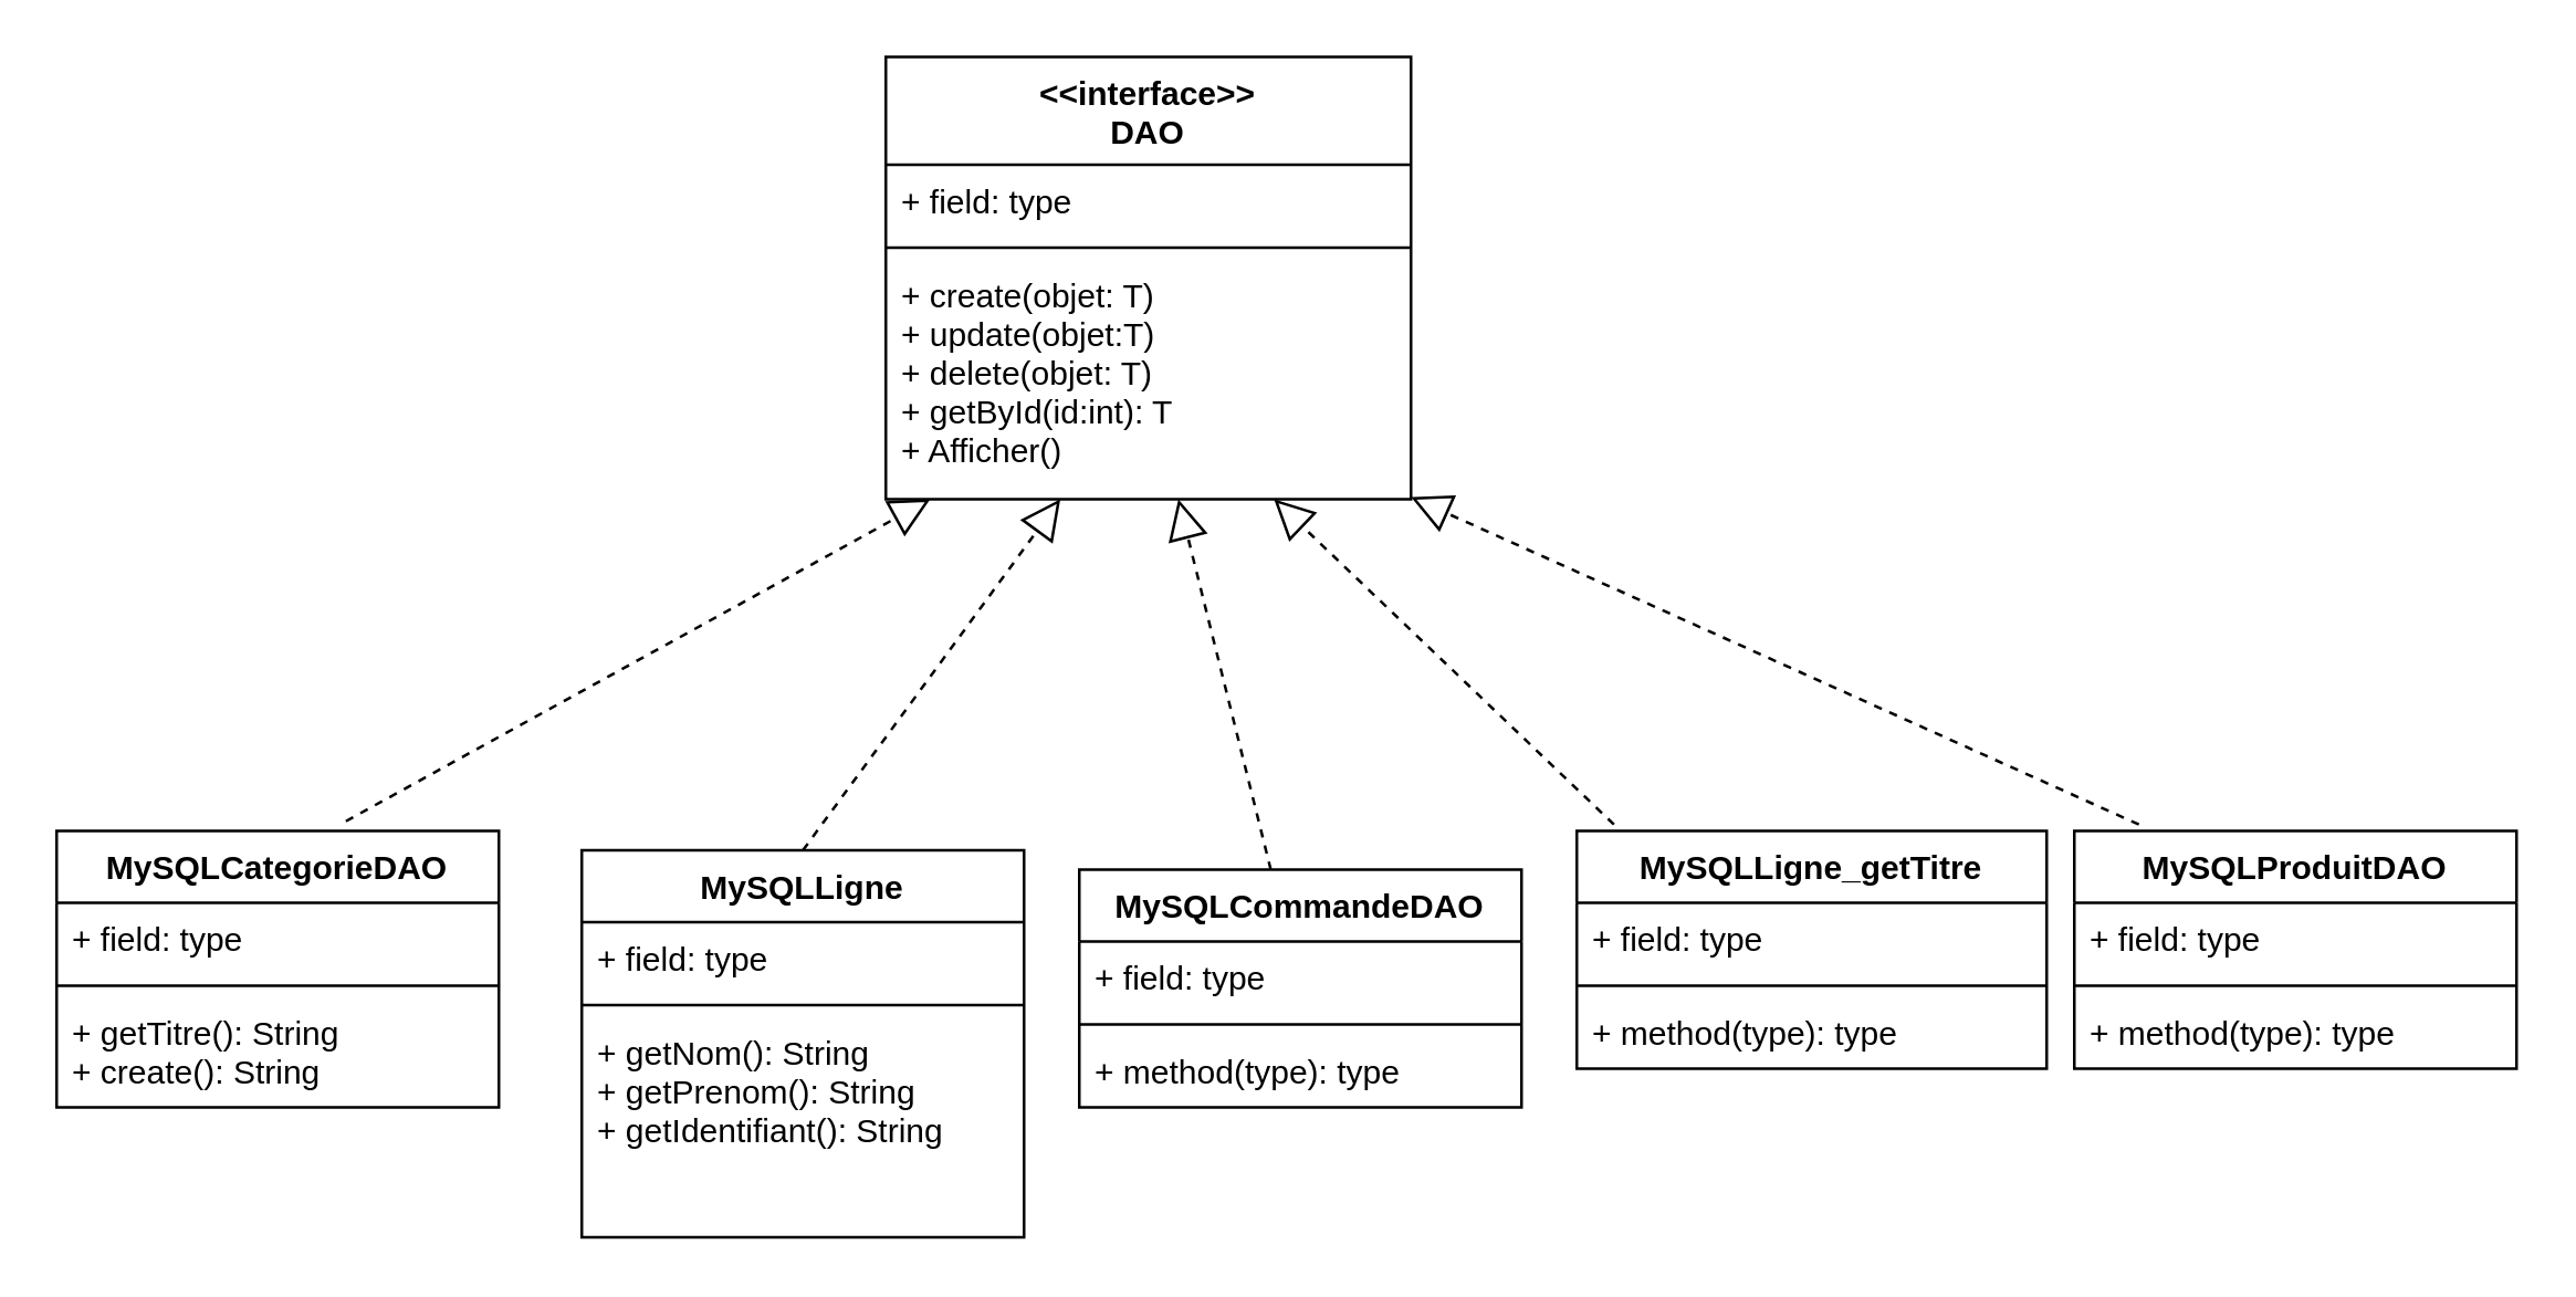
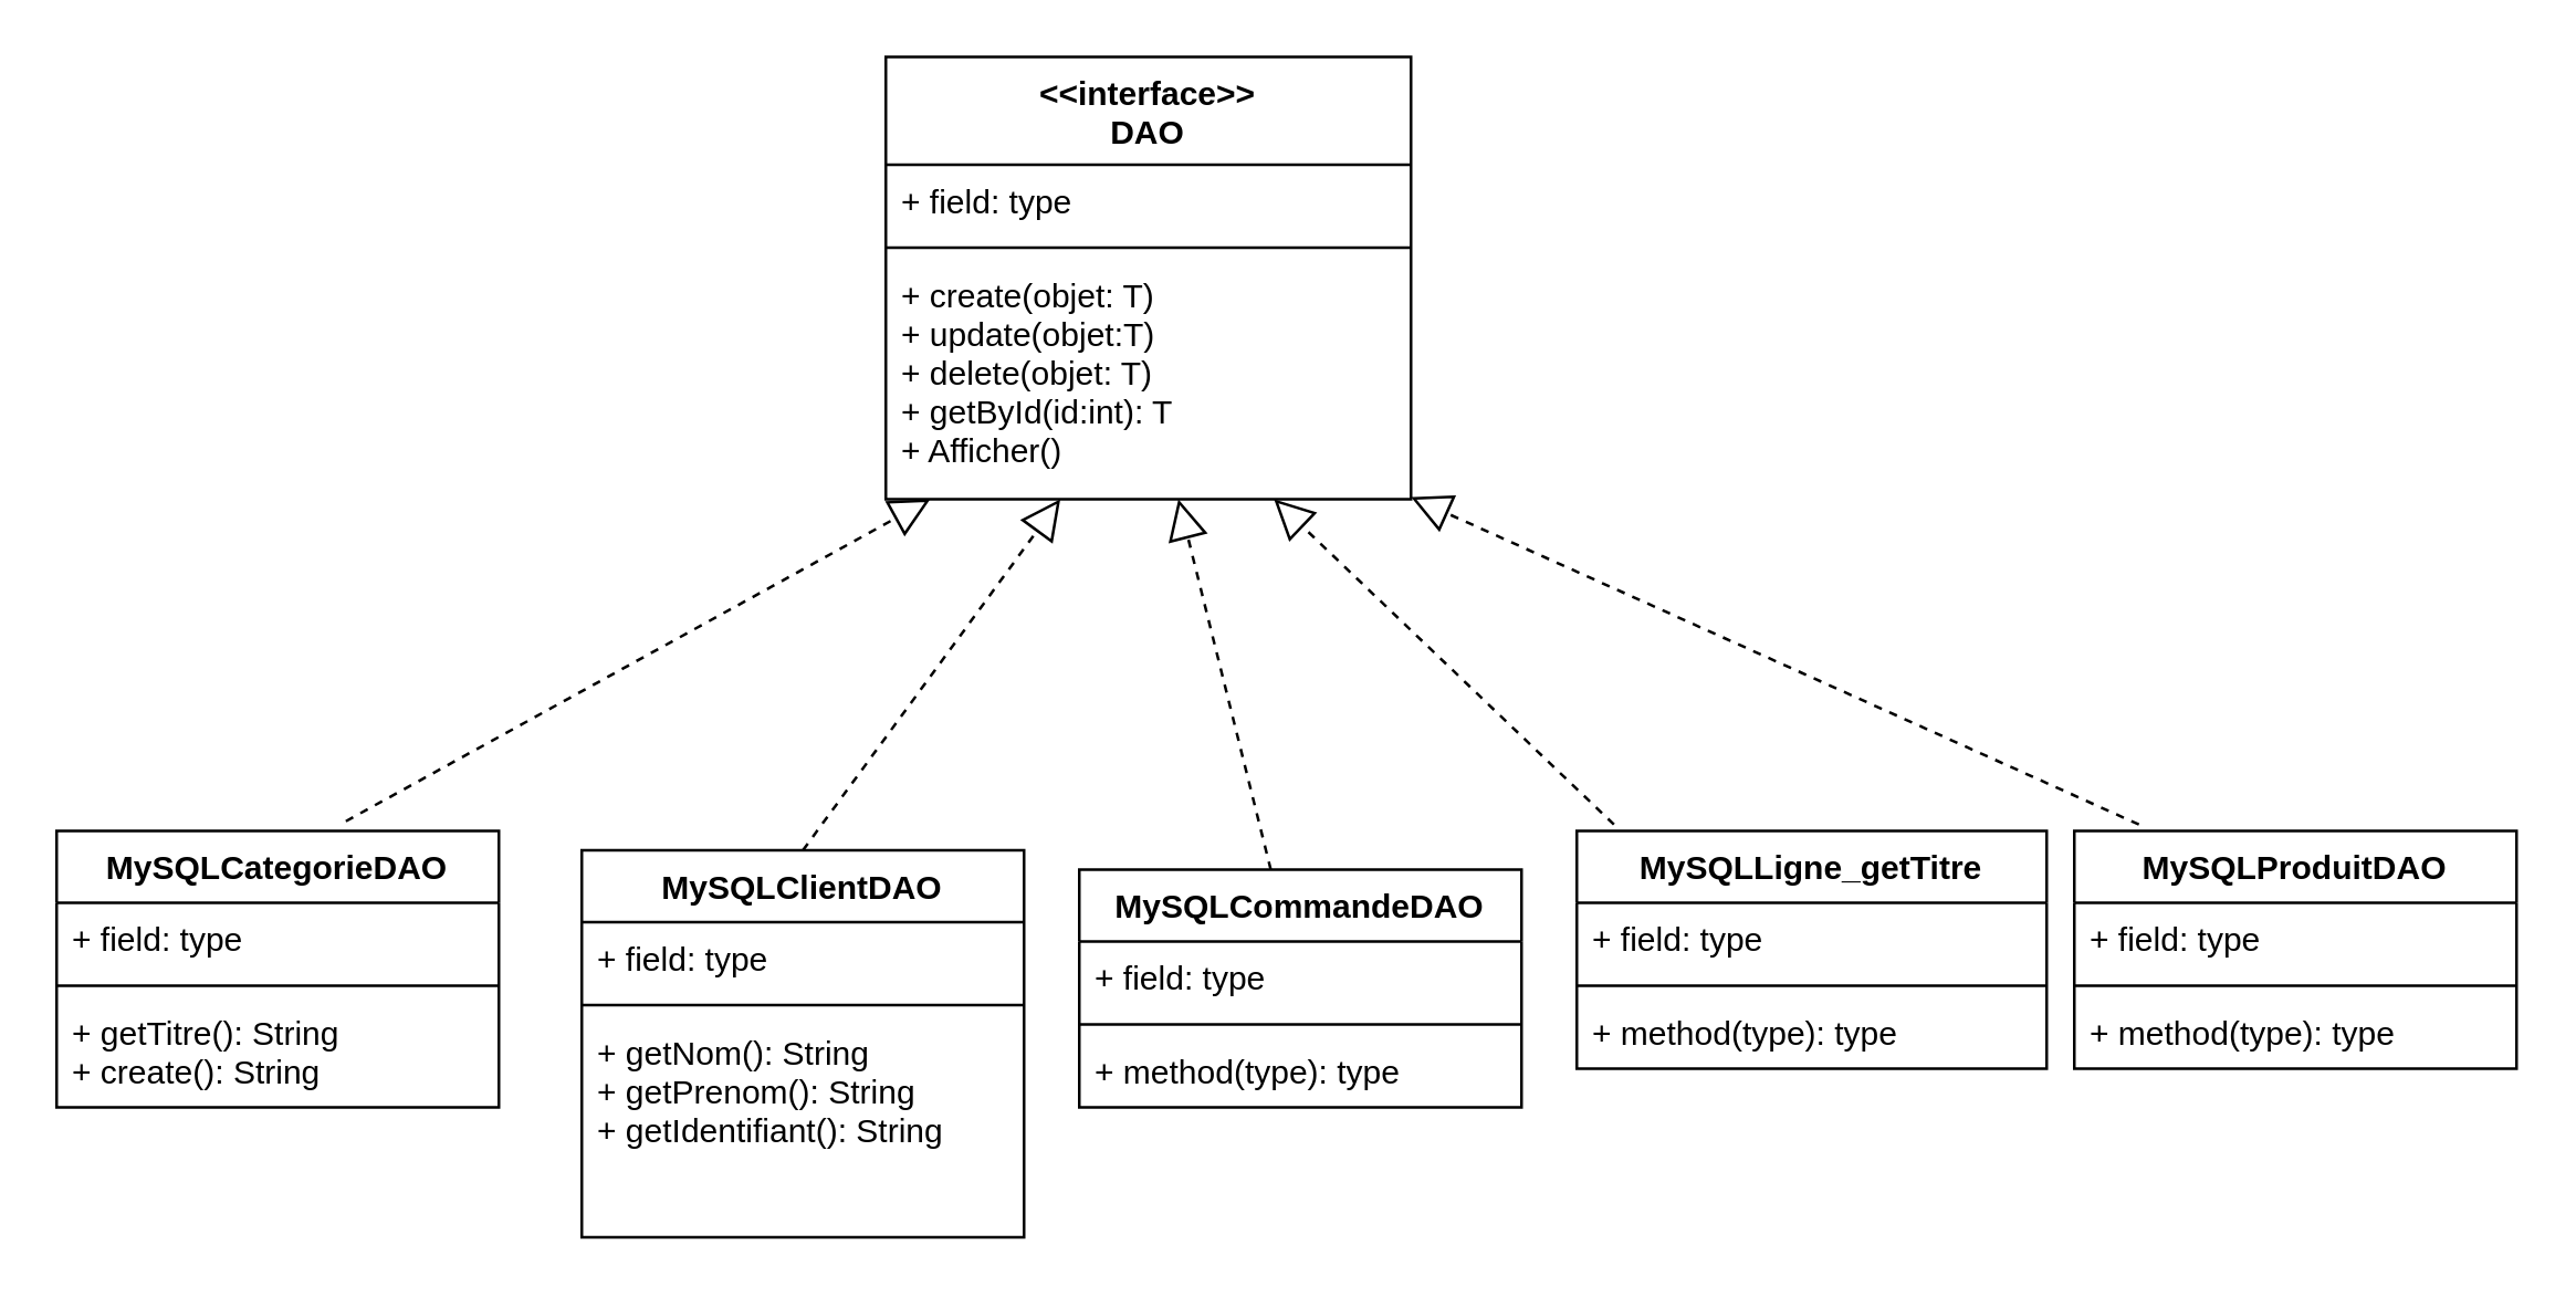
  <mxCell id="0" />
  <mxCell id="1" parent="0" />
  <mxCell id="2" value="MySQLCategorieDAO" style="swimlane;fontStyle=1;align=center;verticalAlign=top;childLayout=stackLayout;horizontal=1;startSize=26;horizontalStack=0;resizeParent=1;resizeParentMax=0;resizeLast=0;collapsible=1;marginBottom=0;" vertex="1" parent="1"><mxGeometry x="20" y="300" width="160" height="100" as="geometry" /></mxCell>
  <mxCell id="3" value="+ field: type" style="text;strokeColor=none;fillColor=none;align=left;verticalAlign=top;spacingLeft=4;spacingRight=4;overflow=hidden;rotatable=0;points=[[0,0.5],[1,0.5]];portConstraint=eastwest;" vertex="1" parent="2"><mxGeometry y="26" width="160" height="26" as="geometry" /></mxCell>
  <mxCell id="4" value="" style="line;strokeWidth=1;fillColor=none;align=left;verticalAlign=middle;spacingTop=-1;spacingLeft=3;spacingRight=3;rotatable=0;labelPosition=right;points=[];portConstraint=eastwest;" vertex="1" parent="2"><mxGeometry y="52" width="160" height="8" as="geometry" /></mxCell>
  <mxCell id="5" value="+ getTitre(): String&#10;+ create(): String" style="text;strokeColor=none;fillColor=none;align=left;verticalAlign=top;spacingLeft=4;spacingRight=4;overflow=hidden;rotatable=0;points=[[0,0.5],[1,0.5]];portConstraint=eastwest;" vertex="1" parent="2"><mxGeometry y="60" width="160" height="40" as="geometry" /></mxCell>
  <mxCell id="6" value="MySQLLigne_getTitre" style="swimlane;fontStyle=1;align=center;verticalAlign=top;childLayout=stackLayout;horizontal=1;startSize=26;horizontalStack=0;resizeParent=1;resizeParentMax=0;resizeLast=0;collapsible=1;marginBottom=0;" vertex="1" parent="1"><mxGeometry x="570" y="300" width="170" height="86" as="geometry" /></mxCell>
  <mxCell id="7" value="+ field: type" style="text;strokeColor=none;fillColor=none;align=left;verticalAlign=top;spacingLeft=4;spacingRight=4;overflow=hidden;rotatable=0;points=[[0,0.5],[1,0.5]];portConstraint=eastwest;" vertex="1" parent="6"><mxGeometry y="26" width="170" height="26" as="geometry" /></mxCell>
  <mxCell id="8" value="" style="line;strokeWidth=1;fillColor=none;align=left;verticalAlign=middle;spacingTop=-1;spacingLeft=3;spacingRight=3;rotatable=0;labelPosition=right;points=[];portConstraint=eastwest;" vertex="1" parent="6"><mxGeometry y="52" width="170" height="8" as="geometry" /></mxCell>
  <mxCell id="9" value="+ method(type): type" style="text;strokeColor=none;fillColor=none;align=left;verticalAlign=top;spacingLeft=4;spacingRight=4;overflow=hidden;rotatable=0;points=[[0,0.5],[1,0.5]];portConstraint=eastwest;" vertex="1" parent="6"><mxGeometry y="60" width="170" height="26" as="geometry" /></mxCell>
  <mxCell id="10" value="MySQLProduitDAO" style="swimlane;fontStyle=1;align=center;verticalAlign=top;childLayout=stackLayout;horizontal=1;startSize=26;horizontalStack=0;resizeParent=1;resizeParentMax=0;resizeLast=0;collapsible=1;marginBottom=0;" vertex="1" parent="1"><mxGeometry x="750" y="300" width="160" height="86" as="geometry" /></mxCell>
  <mxCell id="11" value="+ field: type" style="text;strokeColor=none;fillColor=none;align=left;verticalAlign=top;spacingLeft=4;spacingRight=4;overflow=hidden;rotatable=0;points=[[0,0.5],[1,0.5]];portConstraint=eastwest;" vertex="1" parent="10"><mxGeometry y="26" width="160" height="26" as="geometry" /></mxCell>
  <mxCell id="12" value="" style="line;strokeWidth=1;fillColor=none;align=left;verticalAlign=middle;spacingTop=-1;spacingLeft=3;spacingRight=3;rotatable=0;labelPosition=right;points=[];portConstraint=eastwest;" vertex="1" parent="10"><mxGeometry y="52" width="160" height="8" as="geometry" /></mxCell>
  <mxCell id="13" value="+ method(type): type" style="text;strokeColor=none;fillColor=none;align=left;verticalAlign=top;spacingLeft=4;spacingRight=4;overflow=hidden;rotatable=0;points=[[0,0.5],[1,0.5]];portConstraint=eastwest;" vertex="1" parent="10"><mxGeometry y="60" width="160" height="26" as="geometry" /></mxCell>
  <mxCell id="14" value="" style="endArrow=block;dashed=1;endFill=0;endSize=12;html=1;exitX=0.654;exitY=-0.035;exitDx=0;exitDy=0;exitPerimeter=0;" edge="1" parent="1" source="2" target="22"><mxGeometry width="160" relative="1" as="geometry"><mxPoint x="330" y="250" as="sourcePoint" /><mxPoint x="490" y="250" as="targetPoint" /></mxGeometry></mxCell>
  <mxCell id="15" value="" style="endArrow=block;dashed=1;endFill=0;endSize=12;html=1;exitX=0.5;exitY=0;exitDx=0;exitDy=0;" edge="1" parent="1" source="23" target="22"><mxGeometry width="160" relative="1" as="geometry"><mxPoint x="306.08" y="298.74" as="sourcePoint" /><mxPoint x="360" y="180" as="targetPoint" /></mxGeometry></mxCell>
  <mxCell id="16" value="" style="endArrow=block;dashed=1;endFill=0;endSize=12;html=1;" edge="1" parent="1" source="27" target="22"><mxGeometry width="160" relative="1" as="geometry"><mxPoint x="444.72" y="299.552" as="sourcePoint" /><mxPoint x="360.73" y="195.655" as="targetPoint" /></mxGeometry></mxCell>
  <mxCell id="17" value="" style="endArrow=block;dashed=1;endFill=0;endSize=12;html=1;exitX=0.079;exitY=-0.027;exitDx=0;exitDy=0;exitPerimeter=0;" edge="1" parent="1" source="6" target="22"><mxGeometry width="160" relative="1" as="geometry"><mxPoint x="330" y="250" as="sourcePoint" /><mxPoint x="490" y="250" as="targetPoint" /></mxGeometry></mxCell>
  <mxCell id="18" value="" style="endArrow=block;dashed=1;endFill=0;endSize=12;html=1;exitX=0.146;exitY=-0.027;exitDx=0;exitDy=0;exitPerimeter=0;" edge="1" parent="1" source="10" target="22"><mxGeometry width="160" relative="1" as="geometry"><mxPoint x="326.08" y="318.968" as="sourcePoint" /><mxPoint x="370.73" y="205.655" as="targetPoint" /></mxGeometry></mxCell>
  <mxCell id="19" value="&lt;&lt;interface&gt;&gt;&#10;DAO" style="swimlane;fontStyle=1;align=center;verticalAlign=top;childLayout=stackLayout;horizontal=1;startSize=39;horizontalStack=0;resizeParent=1;resizeParentMax=0;resizeLast=0;collapsible=1;marginBottom=0;" vertex="1" parent="1"><mxGeometry x="320" y="20" width="190" height="160" as="geometry" /></mxCell>
  <mxCell id="20" value="+ field: type" style="text;strokeColor=none;fillColor=none;align=left;verticalAlign=top;spacingLeft=4;spacingRight=4;overflow=hidden;rotatable=0;points=[[0,0.5],[1,0.5]];portConstraint=eastwest;" vertex="1" parent="19"><mxGeometry y="39" width="190" height="26" as="geometry" /></mxCell>
  <mxCell id="21" value="" style="line;strokeWidth=1;fillColor=none;align=left;verticalAlign=middle;spacingTop=-1;spacingLeft=3;spacingRight=3;rotatable=0;labelPosition=right;points=[];portConstraint=eastwest;" vertex="1" parent="19"><mxGeometry y="65" width="190" height="8" as="geometry" /></mxCell>
  <mxCell id="22" value="+ create(objet: T)&#10;+ update(objet:T)&#10;+ delete(objet: T)&#10;+ getById(id:int): T&#10;+ Afficher()" style="text;strokeColor=none;fillColor=none;align=left;verticalAlign=top;spacingLeft=4;spacingRight=4;overflow=hidden;rotatable=0;points=[[0,0.5],[1,0.5]];portConstraint=eastwest;" vertex="1" parent="19"><mxGeometry y="73" width="190" height="87" as="geometry" /></mxCell>
- <mxCell id="23" value="MySQLLigne" style="swimlane;fontStyle=1;align=center;verticalAlign=top;childLayout=stackLayout;horizontal=1;startSize=26;horizontalStack=0;resizeParent=1;resizeParentMax=0;resizeLast=0;collapsible=1;marginBottom=0;" vertex="1" parent="1"><mxGeometry x="210" y="307" width="160" height="140" as="geometry" /></mxCell>
+ <mxCell id="23" value="MySQLClientDAO" style="swimlane;fontStyle=1;align=center;verticalAlign=top;childLayout=stackLayout;horizontal=1;startSize=26;horizontalStack=0;resizeParent=1;resizeParentMax=0;resizeLast=0;collapsible=1;marginBottom=0;" vertex="1" parent="1"><mxGeometry x="210" y="307" width="160" height="140" as="geometry" /></mxCell>
  <mxCell id="24" value="+ field: type" style="text;strokeColor=none;fillColor=none;align=left;verticalAlign=top;spacingLeft=4;spacingRight=4;overflow=hidden;rotatable=0;points=[[0,0.5],[1,0.5]];portConstraint=eastwest;" vertex="1" parent="23"><mxGeometry y="26" width="160" height="26" as="geometry" /></mxCell>
  <mxCell id="25" value="" style="line;strokeWidth=1;fillColor=none;align=left;verticalAlign=middle;spacingTop=-1;spacingLeft=3;spacingRight=3;rotatable=0;labelPosition=right;points=[];portConstraint=eastwest;" vertex="1" parent="23"><mxGeometry y="52" width="160" height="8" as="geometry" /></mxCell>
  <mxCell id="26" value="+ getNom(): String&#10;+ getPrenom(): String&#10;+ getIdentifiant(): String&#10;" style="text;strokeColor=none;fillColor=none;align=left;verticalAlign=top;spacingLeft=4;spacingRight=4;overflow=hidden;rotatable=0;points=[[0,0.5],[1,0.5]];portConstraint=eastwest;" vertex="1" parent="23"><mxGeometry y="60" width="160" height="80" as="geometry" /></mxCell>
  <mxCell id="27" value="MySQLCommandeDAO" style="swimlane;fontStyle=1;align=center;verticalAlign=top;childLayout=stackLayout;horizontal=1;startSize=26;horizontalStack=0;resizeParent=1;resizeParentMax=0;resizeLast=0;collapsible=1;marginBottom=0;" vertex="1" parent="1"><mxGeometry x="390" y="314" width="160" height="86" as="geometry" /></mxCell>
  <mxCell id="28" value="+ field: type" style="text;strokeColor=none;fillColor=none;align=left;verticalAlign=top;spacingLeft=4;spacingRight=4;overflow=hidden;rotatable=0;points=[[0,0.5],[1,0.5]];portConstraint=eastwest;" vertex="1" parent="27"><mxGeometry y="26" width="160" height="26" as="geometry" /></mxCell>
  <mxCell id="29" value="" style="line;strokeWidth=1;fillColor=none;align=left;verticalAlign=middle;spacingTop=-1;spacingLeft=3;spacingRight=3;rotatable=0;labelPosition=right;points=[];portConstraint=eastwest;" vertex="1" parent="27"><mxGeometry y="52" width="160" height="8" as="geometry" /></mxCell>
  <mxCell id="30" value="+ method(type): type" style="text;strokeColor=none;fillColor=none;align=left;verticalAlign=top;spacingLeft=4;spacingRight=4;overflow=hidden;rotatable=0;points=[[0,0.5],[1,0.5]];portConstraint=eastwest;" vertex="1" parent="27"><mxGeometry y="60" width="160" height="26" as="geometry" /></mxCell>
